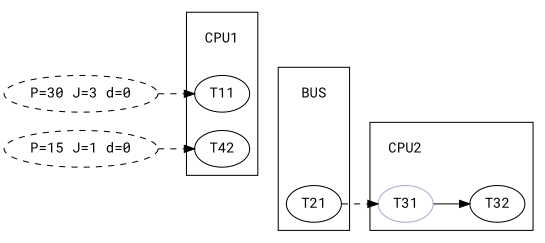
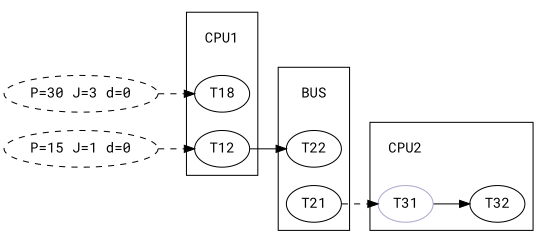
  strict digraph {
    compound=true
    fontname="Roboto Mono"
    ordering=out
    rankdir=LR
    remincross=true
    node [fontname="Roboto Mono"]
    edge [constraint=True fontname="Roboto Mono" style=dashed]
    CPU2 [color="#aaaacc" shape=none]
    n2 [label=T32]
    n3 [color="#aaaacc" label=T31]
    BUS [color="#aaaacc" shape=none]
+   n5 [label=T22]
    n6 [label=T21]
    CPU1 [color="#aaaacc" shape=none]
-   n8 [label=T11]
-   n9 [label=T42]
+   n8 [label=T18]
+   n9 [label=T12]
    "P=30 J=3 d=0" [style=dashed]
    "P=15 J=1 d=0" [style=dashed]
    subgraph cluster_1 {
      CPU2
      n2
      n3
    }
    subgraph cluster_2 {
      BUS
+     n5
      n6
    }
    subgraph cluster_3 {
      CPU1
      n8
      n9
    }
    n3 -> n2 [style=""]
    n6 -> n3
+   n9 -> n5 [style=""]
    "P=30 J=3 d=0" -> n8
    "P=15 J=1 d=0" -> n9
  }
